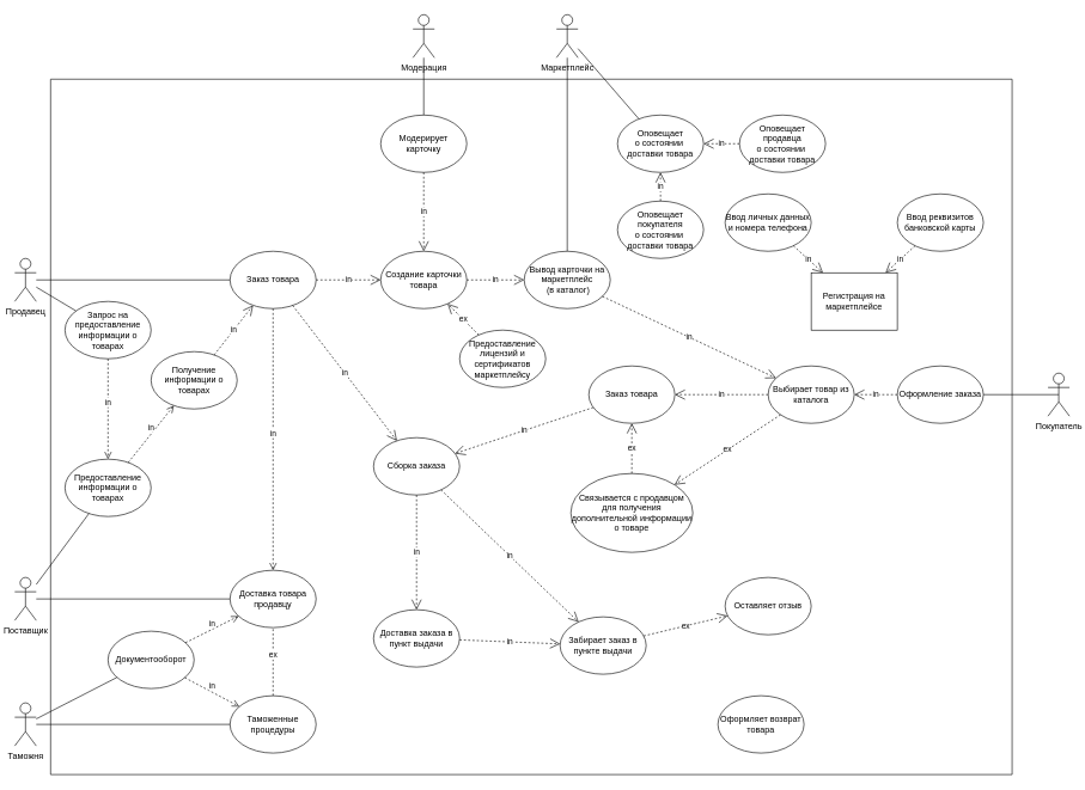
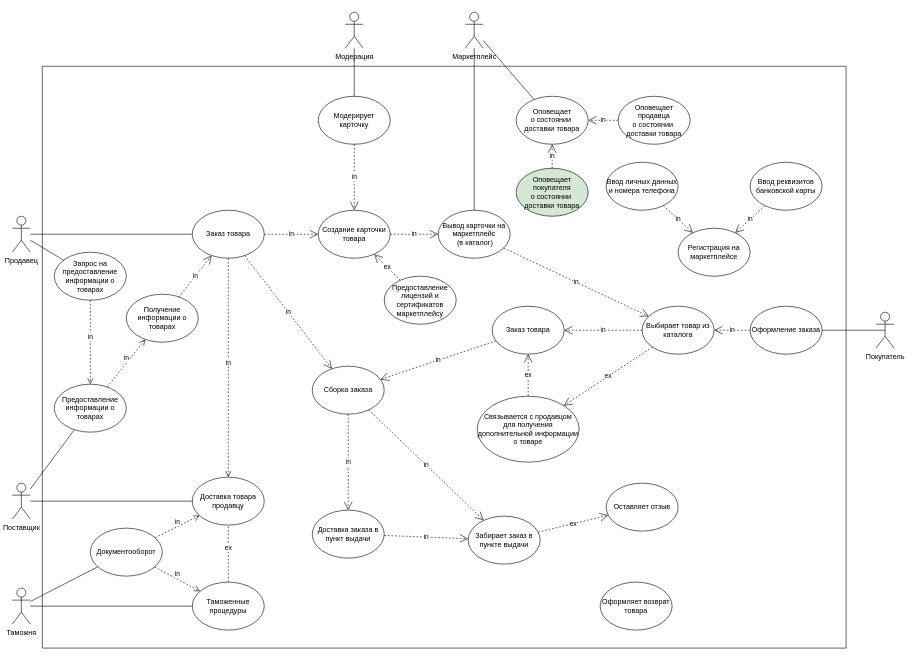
  <mxCell id="0" />
  <mxCell id="1" parent="0" />
  <mxCell id="2" value="" style="swimlane;startSize=0;" parent="1" vertex="1"><mxGeometry x="70" y="110" width="1340" height="970" as="geometry" /></mxCell>
  <mxCell id="3" value="Доставка товара&lt;br&gt;продавцу" style="ellipse;whiteSpace=wrap;html=1;" parent="2" vertex="1"><mxGeometry x="250" y="685" width="120" height="80" as="geometry" /></mxCell>
  <mxCell id="4" value="Создание карточки товара" style="ellipse;whiteSpace=wrap;html=1;" parent="2" vertex="1"><mxGeometry x="460" y="240" width="120" height="80" as="geometry" /></mxCell>
  <mxCell id="5" value="Получение информации о товарах" style="ellipse;whiteSpace=wrap;html=1;" parent="2" vertex="1"><mxGeometry x="140" y="380" width="120" height="80" as="geometry" /></mxCell>
  <mxCell id="6" value="in" style="endArrow=open;endSize=12;dashed=1;html=1;rounded=0;" parent="2" source="5" target="7" edge="1"><mxGeometry width="160" relative="1" as="geometry"><mxPoint x="259.64" y="361.28" as="sourcePoint" /><mxPoint x="261.284" y="315.121" as="targetPoint" /></mxGeometry></mxCell>
  <mxCell id="7" value="Заказ товара" style="ellipse;whiteSpace=wrap;html=1;" parent="2" vertex="1"><mxGeometry x="250" y="240" width="120" height="80" as="geometry" /></mxCell>
  <mxCell id="8" value="in" style="endArrow=open;endSize=12;dashed=1;html=1;rounded=0;" parent="2" source="7" target="4" edge="1"><mxGeometry width="160" relative="1" as="geometry"><mxPoint x="256.693" y="481.579" as="sourcePoint" /><mxPoint x="284" y="420" as="targetPoint" /></mxGeometry></mxCell>
  <mxCell id="9" value="Предоставление информации о товарах" style="ellipse;whiteSpace=wrap;html=1;" parent="2" vertex="1"><mxGeometry x="20" y="530" width="120" height="80" as="geometry" /></mxCell>
  <mxCell id="10" value="Запрос на предоставление информации о товарах" style="ellipse;whiteSpace=wrap;html=1;" parent="2" vertex="1"><mxGeometry x="20" y="310" width="120" height="80" as="geometry" /></mxCell>
  <mxCell id="11" value="in" style="html=1;verticalAlign=bottom;endArrow=open;dashed=1;endSize=8;rounded=0;" parent="2" source="10" target="9" edge="1"><mxGeometry relative="1" as="geometry"><mxPoint x="191.872" y="551.351" as="sourcePoint" /><mxPoint x="268.164" y="498.672" as="targetPoint" /></mxGeometry></mxCell>
  <mxCell id="12" value="in" style="html=1;verticalAlign=bottom;endArrow=open;dashed=1;endSize=8;rounded=0;" parent="2" source="9" target="5" edge="1"><mxGeometry relative="1" as="geometry"><mxPoint x="100" y="470" as="sourcePoint" /><mxPoint x="100" y="550" as="targetPoint" /></mxGeometry></mxCell>
  <mxCell id="13" value="in" style="html=1;verticalAlign=bottom;endArrow=open;dashed=1;endSize=8;rounded=0;" parent="2" source="7" target="3" edge="1"><mxGeometry relative="1" as="geometry"><mxPoint x="100" y="470" as="sourcePoint" /><mxPoint x="100" y="550" as="targetPoint" /></mxGeometry></mxCell>
  <mxCell id="14" value="Таможенные процедуры" style="ellipse;whiteSpace=wrap;html=1;" parent="2" vertex="1"><mxGeometry x="250" y="860" width="120" height="80" as="geometry" /></mxCell>
  <mxCell id="15" value="ex" style="html=1;verticalAlign=bottom;endArrow=none;dashed=1;endSize=8;rounded=0;" parent="2" source="14" target="3" edge="1"><mxGeometry relative="1" as="geometry"><mxPoint x="115.972" y="543.942" as="sourcePoint" /><mxPoint x="193.971" y="436.04" as="targetPoint" /></mxGeometry></mxCell>
  <mxCell id="16" value="Документооборот" style="ellipse;whiteSpace=wrap;html=1;" parent="2" vertex="1"><mxGeometry x="80" y="770" width="120" height="80" as="geometry" /></mxCell>
  <mxCell id="17" value="in" style="html=1;verticalAlign=bottom;endArrow=open;dashed=1;endSize=8;rounded=0;" parent="2" source="16" target="14" edge="1"><mxGeometry relative="1" as="geometry"><mxPoint x="155.154" y="877.585" as="sourcePoint" /><mxPoint x="274.82" y="767.403" as="targetPoint" /></mxGeometry></mxCell>
  <mxCell id="18" value="in" style="html=1;verticalAlign=bottom;endArrow=open;dashed=1;endSize=8;rounded=0;" parent="2" source="16" target="3" edge="1"><mxGeometry relative="1" as="geometry"><mxPoint x="180" y="910" as="sourcePoint" /><mxPoint x="250" y="910" as="targetPoint" /></mxGeometry></mxCell>
  <mxCell id="19" value="Предоставление лицензий и сертификатов маркетплейсу" style="ellipse;whiteSpace=wrap;html=1;" parent="2" vertex="1"><mxGeometry x="570" y="350" width="120" height="80" as="geometry" /></mxCell>
  <mxCell id="20" value="ex" style="endArrow=open;endSize=12;dashed=1;html=1;rounded=0;" parent="2" source="19" target="4" edge="1"><mxGeometry width="160" relative="1" as="geometry"><mxPoint x="380" y="290" as="sourcePoint" /><mxPoint x="470" y="290" as="targetPoint" /></mxGeometry></mxCell>
  <mxCell id="21" value="Модерирует карточку" style="ellipse;whiteSpace=wrap;html=1;" parent="2" vertex="1"><mxGeometry x="460" y="50" width="120" height="80" as="geometry" /></mxCell>
  <mxCell id="22" value="in" style="endArrow=open;endSize=12;dashed=1;html=1;rounded=0;" parent="2" source="21" target="4" edge="1"><mxGeometry width="160" relative="1" as="geometry"><mxPoint x="380" y="290" as="sourcePoint" /><mxPoint x="470.0" y="290" as="targetPoint" /></mxGeometry></mxCell>
  <mxCell id="23" value="Вывод карточки на маркетплейс&lt;br&gt;&amp;nbsp;(в каталог)" style="ellipse;whiteSpace=wrap;html=1;" parent="2" vertex="1"><mxGeometry x="660" y="240" width="120" height="80" as="geometry" /></mxCell>
  <mxCell id="24" value="in" style="endArrow=open;endSize=12;dashed=1;html=1;rounded=0;" parent="2" source="4" target="23" edge="1"><mxGeometry width="160" relative="1" as="geometry"><mxPoint x="380" y="290" as="sourcePoint" /><mxPoint x="470.0" y="290" as="targetPoint" /></mxGeometry></mxCell>
  <mxCell id="25" value="Оформление заказа" style="ellipse;whiteSpace=wrap;html=1;" parent="2" vertex="1"><mxGeometry x="1180" y="400" width="120" height="80" as="geometry" /></mxCell>
  <mxCell id="26" value="in" style="endArrow=open;endSize=12;dashed=1;html=1;rounded=0;" parent="2" source="23" target="50" edge="1"><mxGeometry width="160" relative="1" as="geometry"><mxPoint x="380" y="290" as="sourcePoint" /><mxPoint x="777.138" y="373.018" as="targetPoint" /></mxGeometry></mxCell>
- <mxCell id="27" value="Регистрация на маркетплейсе" style="whiteSpace=wrap;html=1;rounded=0;" parent="2" vertex="1"><mxGeometry x="1060" y="270" width="120" height="80" as="geometry" /></mxCell>
+ <mxCell id="27" value="Регистрация на маркетплейсе" style="ellipse;whiteSpace=wrap;html=1;" parent="2" vertex="1"><mxGeometry x="1060" y="270" width="120" height="80" as="geometry" /></mxCell>
  <mxCell id="28" value="Ввод личных данных и номера телефона" style="ellipse;whiteSpace=wrap;html=1;" parent="2" vertex="1"><mxGeometry x="940" y="160" width="120" height="80" as="geometry" /></mxCell>
  <mxCell id="29" value="Ввод реквизитов&lt;br&gt;банковской карты" style="ellipse;whiteSpace=wrap;html=1;" parent="2" vertex="1"><mxGeometry x="1180" y="160" width="120" height="80" as="geometry" /></mxCell>
  <mxCell id="30" value="in" style="endArrow=open;endSize=12;dashed=1;html=1;rounded=0;" parent="2" source="28" target="27" edge="1"><mxGeometry width="160" relative="1" as="geometry"><mxPoint x="1113.802" y="358.515" as="sourcePoint" /><mxPoint x="1076.229" y="446.491" as="targetPoint" /></mxGeometry></mxCell>
  <mxCell id="31" value="in" style="endArrow=open;endSize=12;dashed=1;html=1;rounded=0;" parent="2" source="29" target="27" edge="1"><mxGeometry width="160" relative="1" as="geometry"><mxPoint x="1123.802" y="368.515" as="sourcePoint" /><mxPoint x="1086.229" y="456.491" as="targetPoint" /></mxGeometry></mxCell>
  <mxCell id="32" value="Сборка заказа" style="ellipse;whiteSpace=wrap;html=1;" parent="2" vertex="1"><mxGeometry x="450" y="500" width="120" height="80" as="geometry" /></mxCell>
  <mxCell id="33" value="in" style="endArrow=open;endSize=12;dashed=1;html=1;rounded=0;" parent="2" source="7" target="32" edge="1"><mxGeometry width="160" relative="1" as="geometry"><mxPoint x="380" y="290" as="sourcePoint" /><mxPoint x="470.0" y="290" as="targetPoint" /></mxGeometry></mxCell>
  <mxCell id="34" value="in" style="endArrow=open;endSize=12;dashed=1;html=1;rounded=0;" parent="2" source="48" target="32" edge="1"><mxGeometry width="160" relative="1" as="geometry"><mxPoint x="755.758" y="437.02" as="sourcePoint" /><mxPoint x="461.015" y="459.977" as="targetPoint" /></mxGeometry></mxCell>
  <mxCell id="35" value="Доставка заказа в пункт выдачи" style="ellipse;whiteSpace=wrap;html=1;" parent="2" vertex="1"><mxGeometry x="450" y="740" width="120" height="80" as="geometry" /></mxCell>
  <mxCell id="36" value="in" style="endArrow=open;endSize=12;dashed=1;html=1;rounded=0;" parent="2" source="32" target="35" edge="1"><mxGeometry width="160" relative="1" as="geometry"><mxPoint x="810" y="600" as="sourcePoint" /><mxPoint x="610" y="600" as="targetPoint" /></mxGeometry></mxCell>
  <mxCell id="37" value="Забирает заказ в пункте выдачи" style="ellipse;whiteSpace=wrap;html=1;" parent="2" vertex="1"><mxGeometry x="710" y="750" width="120" height="80" as="geometry" /></mxCell>
  <mxCell id="38" value="in" style="endArrow=open;endSize=12;dashed=1;html=1;rounded=0;" parent="2" source="32" target="37" edge="1"><mxGeometry width="160" relative="1" as="geometry"><mxPoint x="680" y="600" as="sourcePoint" /><mxPoint x="480" y="600" as="targetPoint" /></mxGeometry></mxCell>
  <mxCell id="39" value="in" style="endArrow=open;endSize=12;dashed=1;html=1;rounded=0;" parent="2" source="35" target="37" edge="1"><mxGeometry width="160" relative="1" as="geometry"><mxPoint x="870" y="640" as="sourcePoint" /><mxPoint x="870" y="760" as="targetPoint" /></mxGeometry></mxCell>
  <mxCell id="40" value="Оповещает&lt;br&gt;о состоянии&amp;nbsp;&lt;br&gt;доставки товара" style="ellipse;whiteSpace=wrap;html=1;" vertex="1" parent="2"><mxGeometry x="790" y="50" width="120" height="80" as="geometry" /></mxCell>
  <mxCell id="41" value="Оповещает&lt;br&gt;продавца&lt;br&gt;о состоянии&amp;nbsp;&lt;br&gt;доставки товара" style="ellipse;whiteSpace=wrap;html=1;" vertex="1" parent="2"><mxGeometry x="960" y="50" width="120" height="80" as="geometry" /></mxCell>
- <mxCell id="42" value="Оповещает&lt;br&gt;покупателя&lt;br&gt;о состоянии&amp;nbsp;&lt;br&gt;доставки товара" style="ellipse;whiteSpace=wrap;html=1;" vertex="1" parent="2"><mxGeometry x="790" y="170" width="120" height="80" as="geometry" /></mxCell>
+ <mxCell id="42" value="Оповещает&lt;br&gt;покупателя&lt;br&gt;о состоянии&amp;nbsp;&lt;br&gt;доставки товара" style="ellipse;whiteSpace=wrap;html=1;fillColor=#d5e8d4;" vertex="1" parent="2"><mxGeometry x="790" y="170" width="120" height="80" as="geometry" /></mxCell>
  <mxCell id="43" value="in" style="endArrow=open;endSize=12;dashed=1;html=1;rounded=0;" edge="1" parent="2" source="42" target="40"><mxGeometry width="160" relative="1" as="geometry"><mxPoint x="590.0" y="290" as="sourcePoint" /><mxPoint x="670" y="290" as="targetPoint" /></mxGeometry></mxCell>
  <mxCell id="44" value="in" style="endArrow=open;endSize=12;dashed=1;html=1;rounded=0;" edge="1" parent="2" source="41" target="40"><mxGeometry width="160" relative="1" as="geometry"><mxPoint x="860" y="170.0" as="sourcePoint" /><mxPoint x="860" y="140.0" as="targetPoint" /></mxGeometry></mxCell>
  <mxCell id="45" value="Оставляет отзыв" style="ellipse;whiteSpace=wrap;html=1;" vertex="1" parent="2"><mxGeometry x="940" y="695" width="120" height="80" as="geometry" /></mxCell>
  <mxCell id="46" value="ex" style="endArrow=open;endSize=12;dashed=1;html=1;rounded=0;" edge="1" parent="2" source="37" target="45"><mxGeometry width="160" relative="1" as="geometry"><mxPoint x="650" y="800" as="sourcePoint" /><mxPoint x="850" y="800" as="targetPoint" /></mxGeometry></mxCell>
  <mxCell id="47" value="Оформляет возврат&lt;br&gt;товара" style="ellipse;whiteSpace=wrap;html=1;" vertex="1" parent="2"><mxGeometry x="930" y="860" width="120" height="80" as="geometry" /></mxCell>
  <mxCell id="48" value="Заказ товара" style="ellipse;whiteSpace=wrap;html=1;" vertex="1" parent="2"><mxGeometry x="750" y="400" width="120" height="80" as="geometry" /></mxCell>
  <mxCell id="49" value="Связывается с продавцом для получения дополнительной информации о товаре" style="ellipse;whiteSpace=wrap;html=1;" vertex="1" parent="2"><mxGeometry x="725" y="550" width="170" height="110" as="geometry" /></mxCell>
  <mxCell id="50" value="Выбирает товар из каталога" style="ellipse;whiteSpace=wrap;html=1;" vertex="1" parent="2"><mxGeometry x="1000" y="400" width="120" height="80" as="geometry" /></mxCell>
  <mxCell id="51" value="in" style="endArrow=open;endSize=12;dashed=1;html=1;rounded=0;" edge="1" parent="2" source="25" target="50"><mxGeometry width="160" relative="1" as="geometry"><mxPoint x="1154.181" y="356.608" as="sourcePoint" /><mxPoint x="1215.704" y="448.426" as="targetPoint" /></mxGeometry></mxCell>
  <mxCell id="52" value="in" style="endArrow=open;endSize=12;dashed=1;html=1;rounded=0;" edge="1" parent="2" source="50" target="48"><mxGeometry width="160" relative="1" as="geometry"><mxPoint x="1164.181" y="366.608" as="sourcePoint" /><mxPoint x="1225.704" y="458.426" as="targetPoint" /></mxGeometry></mxCell>
  <mxCell id="53" value="ex" style="endArrow=open;endSize=12;dashed=1;html=1;rounded=0;" edge="1" parent="2" source="50" target="49"><mxGeometry width="160" relative="1" as="geometry"><mxPoint x="1174.181" y="376.608" as="sourcePoint" /><mxPoint x="1235.704" y="468.426" as="targetPoint" /></mxGeometry></mxCell>
  <mxCell id="54" value="ex" style="endArrow=open;endSize=12;dashed=1;html=1;rounded=0;" edge="1" parent="2" source="49" target="48"><mxGeometry width="160" relative="1" as="geometry"><mxPoint x="1049.789" y="517.388" as="sourcePoint" /><mxPoint x="1014.018" y="550.067" as="targetPoint" /></mxGeometry></mxCell>
  <mxCell id="55" value="Продавец" style="shape=umlActor;verticalLabelPosition=bottom;verticalAlign=top;html=1;outlineConnect=0;" parent="1" vertex="1"><mxGeometry x="20" y="360" width="30" height="60" as="geometry" /></mxCell>
  <mxCell id="56" value="Поставщик" style="shape=umlActor;verticalLabelPosition=bottom;verticalAlign=top;html=1;outlineConnect=0;" parent="1" vertex="1"><mxGeometry x="20" y="805" width="30" height="60" as="geometry" /></mxCell>
  <mxCell id="57" value="" style="endArrow=none;html=1;rounded=0;entryX=0;entryY=0.5;entryDx=0;entryDy=0;" parent="1" source="56" target="3" edge="1"><mxGeometry width="50" height="50" relative="1" as="geometry"><mxPoint x="35" y="735" as="sourcePoint" /><mxPoint x="180" y="735" as="targetPoint" /></mxGeometry></mxCell>
  <mxCell id="58" value="" style="endArrow=none;html=1;rounded=0;" parent="1" source="55" target="7" edge="1"><mxGeometry width="50" height="50" relative="1" as="geometry"><mxPoint x="630" y="750" as="sourcePoint" /><mxPoint x="680" y="700" as="targetPoint" /></mxGeometry></mxCell>
  <mxCell id="59" value="" style="endArrow=none;html=1;rounded=0;" parent="1" source="56" target="9" edge="1"><mxGeometry width="50" height="50" relative="1" as="geometry"><mxPoint x="60" y="845" as="sourcePoint" /><mxPoint x="160" y="845" as="targetPoint" /></mxGeometry></mxCell>
  <mxCell id="60" value="" style="endArrow=none;html=1;rounded=0;" parent="1" target="10" edge="1"><mxGeometry width="50" height="50" relative="1" as="geometry"><mxPoint x="50" y="400" as="sourcePoint" /><mxPoint x="320" y="400" as="targetPoint" /></mxGeometry></mxCell>
  <mxCell id="61" value="Таможня&lt;br&gt;" style="shape=umlActor;verticalLabelPosition=bottom;verticalAlign=top;html=1;outlineConnect=0;" parent="1" vertex="1"><mxGeometry x="20" y="980" width="30" height="60" as="geometry" /></mxCell>
  <mxCell id="62" value="" style="endArrow=none;html=1;rounded=0;" parent="1" source="61" target="14" edge="1"><mxGeometry width="50" height="50" relative="1" as="geometry"><mxPoint x="60" y="845" as="sourcePoint" /><mxPoint x="320" y="845" as="targetPoint" /></mxGeometry></mxCell>
  <mxCell id="63" value="" style="endArrow=none;html=1;rounded=0;" parent="1" source="61" target="16" edge="1"><mxGeometry width="50" height="50" relative="1" as="geometry"><mxPoint x="60" y="1020" as="sourcePoint" /><mxPoint x="250" y="1020" as="targetPoint" /></mxGeometry></mxCell>
  <mxCell id="64" value="Модерация" style="shape=umlActor;verticalLabelPosition=bottom;verticalAlign=top;html=1;outlineConnect=0;" parent="1" vertex="1"><mxGeometry x="575" y="20" width="30" height="60" as="geometry" /></mxCell>
  <mxCell id="65" value="" style="endArrow=none;html=1;rounded=0;" parent="1" source="64" target="21" edge="1"><mxGeometry width="50" height="50" relative="1" as="geometry"><mxPoint x="60" y="400" as="sourcePoint" /><mxPoint x="330" y="400" as="targetPoint" /></mxGeometry></mxCell>
  <mxCell id="66" value="Покупатель" style="shape=umlActor;verticalLabelPosition=bottom;verticalAlign=top;html=1;outlineConnect=0;" parent="1" vertex="1"><mxGeometry x="1460" y="520" width="30" height="60" as="geometry" /></mxCell>
  <mxCell id="67" value="" style="endArrow=none;html=1;rounded=0;exitX=0.5;exitY=0.5;exitDx=0;exitDy=0;exitPerimeter=0;" parent="1" source="66" target="25" edge="1"><mxGeometry width="50" height="50" relative="1" as="geometry"><mxPoint x="60" y="845" as="sourcePoint" /><mxPoint x="330" y="845" as="targetPoint" /></mxGeometry></mxCell>
  <mxCell id="68" value="Маркетплейс" style="shape=umlActor;verticalLabelPosition=bottom;verticalAlign=top;html=1;outlineConnect=0;" vertex="1" parent="1"><mxGeometry x="775" y="20" width="30" height="60" as="geometry" /></mxCell>
  <mxCell id="69" value="" style="endArrow=none;html=1;rounded=0;" edge="1" parent="1" source="68" target="23"><mxGeometry width="50" height="50" relative="1" as="geometry"><mxPoint x="600" y="90" as="sourcePoint" /><mxPoint x="600" y="170" as="targetPoint" /></mxGeometry></mxCell>
  <mxCell id="70" value="" style="endArrow=none;html=1;rounded=0;" edge="1" parent="1" source="40" target="68"><mxGeometry width="50" height="50" relative="1" as="geometry"><mxPoint x="750" y="290" as="sourcePoint" /><mxPoint x="800" y="240" as="targetPoint" /></mxGeometry></mxCell>
